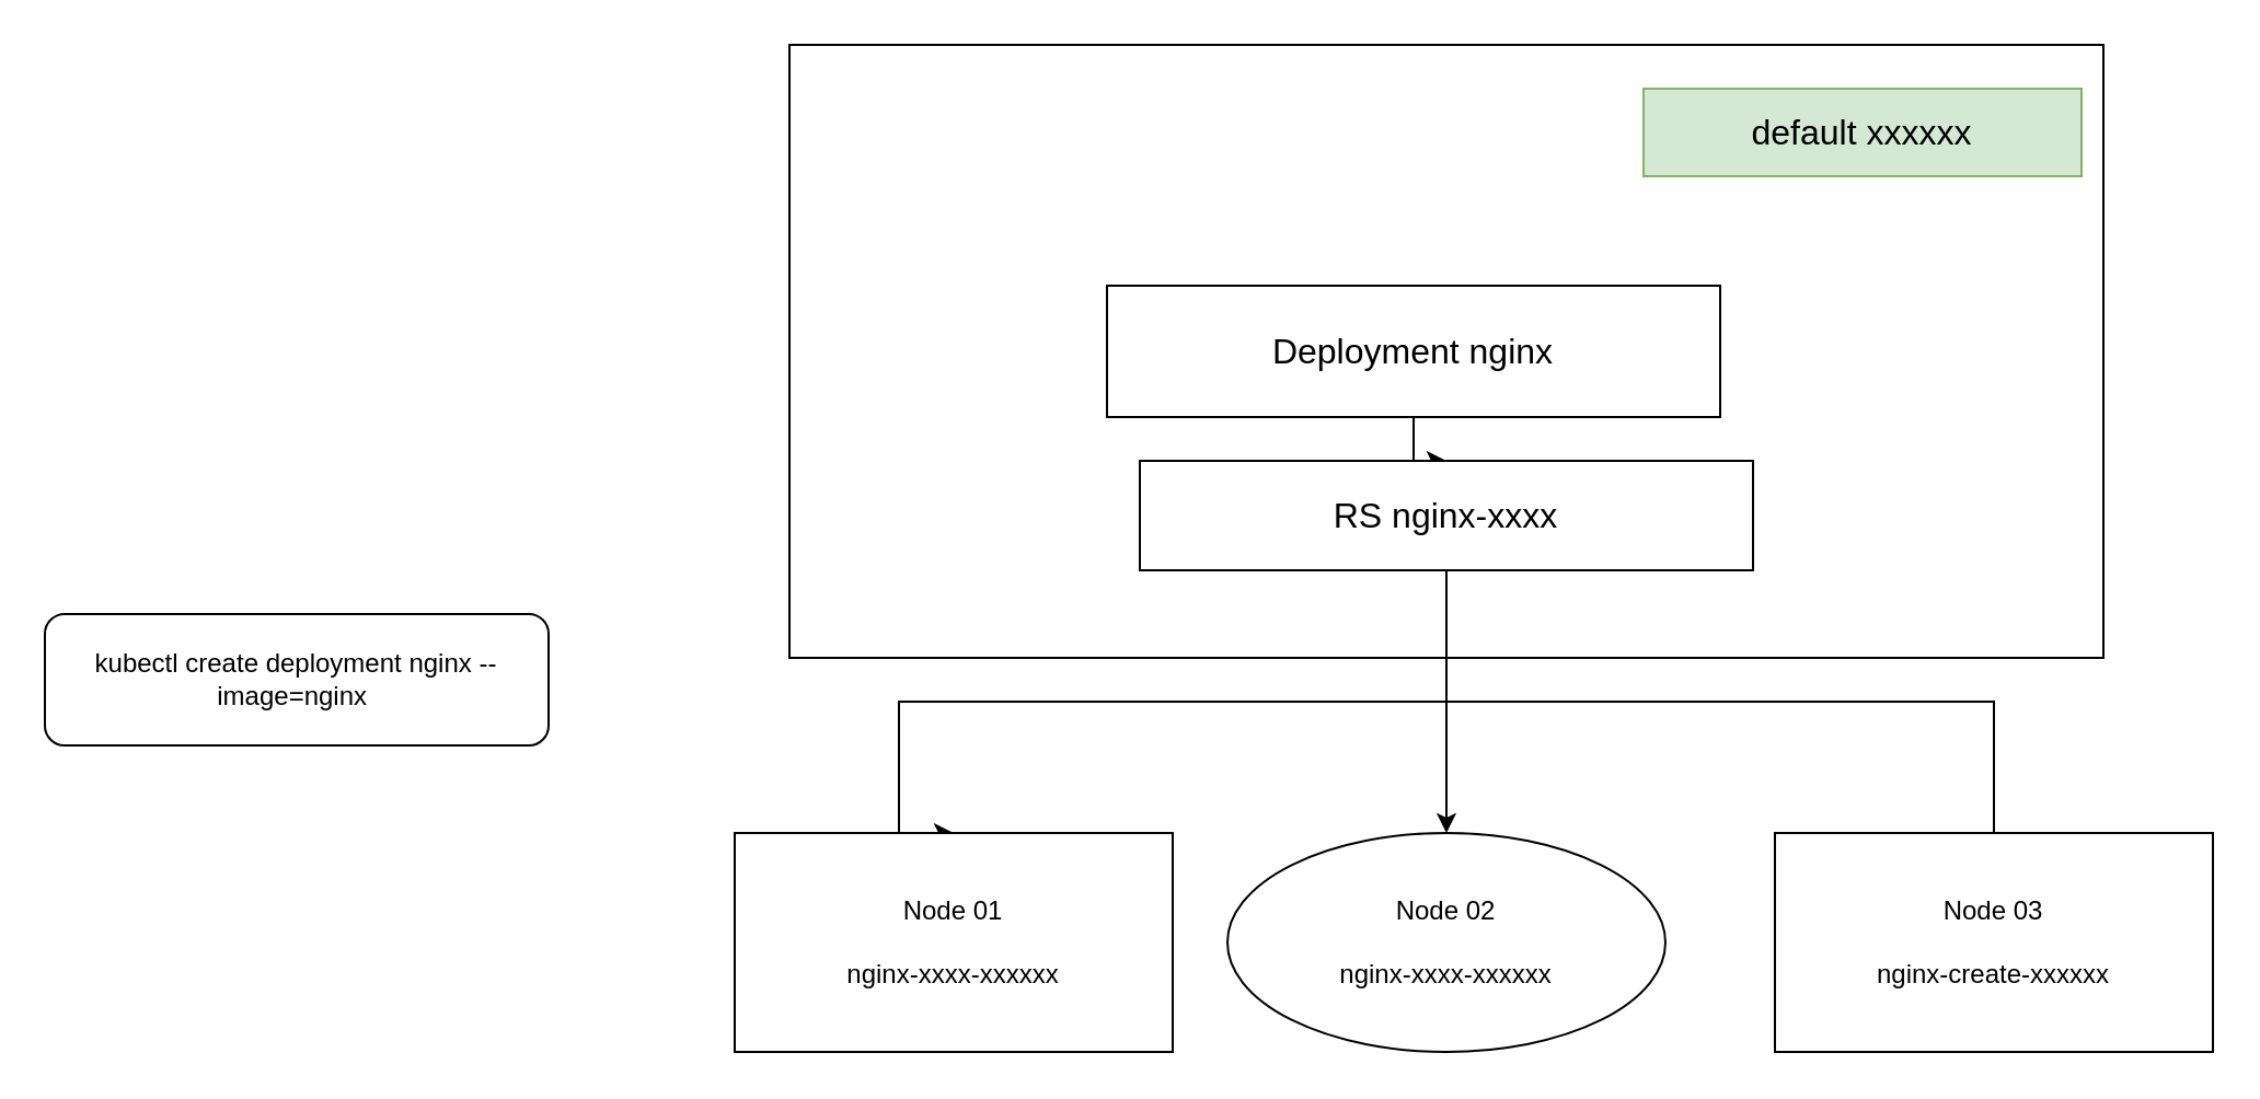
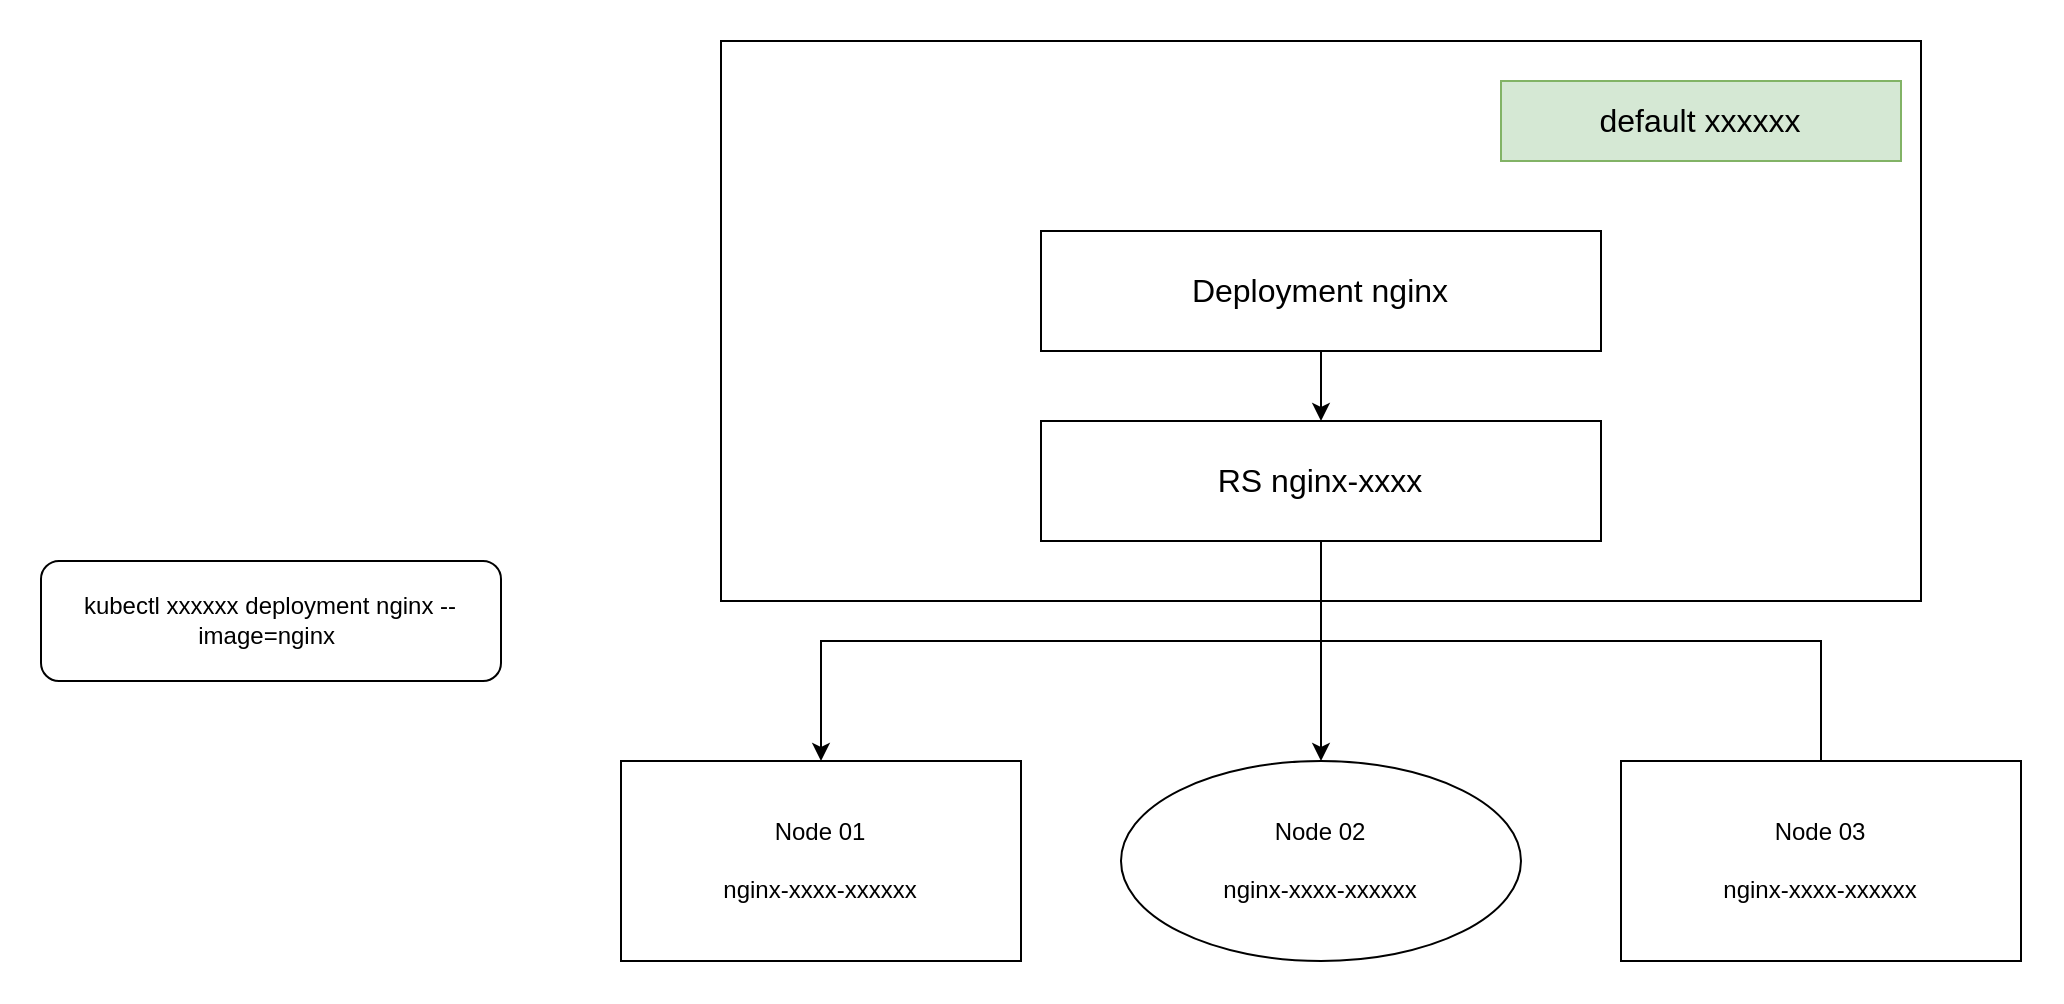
  <mxCell id="0" />
  <mxCell id="1" parent="0" />
  <mxCell id="2" value="" style="rounded=0;whiteSpace=wrap;html=1;fillColor=none;imageAspect=1;" vertex="1" parent="1"><mxGeometry x="360" y="20" width="600" height="280" as="geometry" /></mxCell>
  <mxCell id="3" style="edgeStyle=orthogonalEdgeStyle;rounded=0;orthogonalLoop=1;jettySize=auto;html=1;entryX=0.5;entryY=0;entryDx=0;entryDy=0;" edge="1" parent="1" source="4" target="8"><mxGeometry relative="1" as="geometry" /></mxCell>
- <mxCell id="4" value="&lt;font style=&quot;font-size: 16px;&quot;&gt;Deployment nginx&lt;/font&gt;" style="rounded=0;whiteSpace=wrap;html=1;" vertex="1" parent="1"><mxGeometry x="505" y="130" width="280" height="60" as="geometry" /></mxCell>
+ <mxCell id="4" value="&lt;font style=&quot;font-size: 16px;&quot;&gt;Deployment nginx&lt;/font&gt;" style="rounded=0;whiteSpace=wrap;html=1;" vertex="1" parent="1"><mxGeometry x="520" y="115" width="280" height="60" as="geometry" /></mxCell>
  <mxCell id="5" value="" style="edgeStyle=orthogonalEdgeStyle;rounded=0;orthogonalLoop=1;jettySize=auto;html=1;" edge="1" parent="1" source="8" target="11"><mxGeometry relative="1" as="geometry" /></mxCell>
  <mxCell id="6" style="edgeStyle=orthogonalEdgeStyle;rounded=0;orthogonalLoop=1;jettySize=auto;html=1;entryX=0.5;entryY=0;entryDx=0;entryDy=0;" edge="1" parent="1" source="8" target="10"><mxGeometry relative="1" as="geometry"><mxPoint x="410" y="390" as="targetPoint" /><Array as="points"><mxPoint x="660" y="320" /><mxPoint x="410" y="320" /></Array></mxGeometry></mxCell>
  <mxCell id="7" style="edgeStyle=orthogonalEdgeStyle;rounded=0;orthogonalLoop=1;jettySize=auto;html=1;" edge="1" parent="1"><mxGeometry relative="1" as="geometry"><mxPoint x="660" y="290" as="sourcePoint" /><mxPoint x="910" y="404" as="targetPoint" /><Array as="points"><mxPoint x="660" y="320" /><mxPoint x="910" y="320" /></Array></mxGeometry></mxCell>
- <mxCell id="8" value="&lt;font style=&quot;font-size: 16px;&quot;&gt;RS nginx-xxxx&lt;/font&gt;" style="rounded=0;whiteSpace=wrap;html=1;" vertex="1" parent="1"><mxGeometry x="520" y="210" width="280" height="50" as="geometry" /></mxCell>
- <mxCell id="9" value="kubectl create deployment nginx --image=nginx&amp;nbsp;" style="rounded=1;whiteSpace=wrap;html=1;" vertex="1" parent="1"><mxGeometry x="20" y="280" width="230" height="60" as="geometry" /></mxCell>
- <mxCell id="10" value="Node 01&lt;br&gt;&lt;br&gt;nginx-xxxx-xxxxxx" style="rounded=0;whiteSpace=wrap;html=1;" vertex="1" parent="1"><mxGeometry x="335" y="380" width="200" height="100" as="geometry" /></mxCell>
+ <mxCell id="8" value="&lt;font style=&quot;font-size: 16px;&quot;&gt;RS nginx-xxxx&lt;/font&gt;" style="rounded=0;whiteSpace=wrap;html=1;" vertex="1" parent="1"><mxGeometry x="520" y="210" width="280" height="60" as="geometry" /></mxCell>
+ <mxCell id="9" value="kubectl xxxxxx deployment nginx --image=nginx&amp;nbsp;" style="rounded=1;whiteSpace=wrap;html=1;" vertex="1" parent="1"><mxGeometry x="20" y="280" width="230" height="60" as="geometry" /></mxCell>
+ <mxCell id="10" value="Node 01&lt;br&gt;&lt;br&gt;nginx-xxxx-xxxxxx" style="rounded=0;whiteSpace=wrap;html=1;" vertex="1" parent="1"><mxGeometry x="310" y="380" width="200" height="100" as="geometry" /></mxCell>
  <mxCell id="11" value="Node 02&lt;br&gt;&lt;br&gt;nginx-xxxx-xxxxxx" style="ellipse;whiteSpace=wrap;html=1;" vertex="1" parent="1"><mxGeometry x="560" y="380" width="200" height="100" as="geometry" /></mxCell>
- <mxCell id="12" value="Node 03&lt;br&gt;&lt;br&gt;nginx-create-xxxxxx" style="rounded=0;whiteSpace=wrap;html=1;" vertex="1" parent="1"><mxGeometry x="810" y="380" width="200" height="100" as="geometry" /></mxCell>
+ <mxCell id="12" value="Node 03&lt;br&gt;&lt;br&gt;nginx-xxxx-xxxxxx" style="rounded=0;whiteSpace=wrap;html=1;" vertex="1" parent="1"><mxGeometry x="810" y="380" width="200" height="100" as="geometry" /></mxCell>
  <mxCell id="13" value="&lt;font style=&quot;font-size: 16px;&quot;&gt;default xxxxxx&lt;/font&gt;" style="rounded=0;whiteSpace=wrap;html=1;strokeColor=#82b366;fillColor=#d5e8d4;" vertex="1" parent="1"><mxGeometry x="750" y="40" width="200" height="40" as="geometry" /></mxCell>
